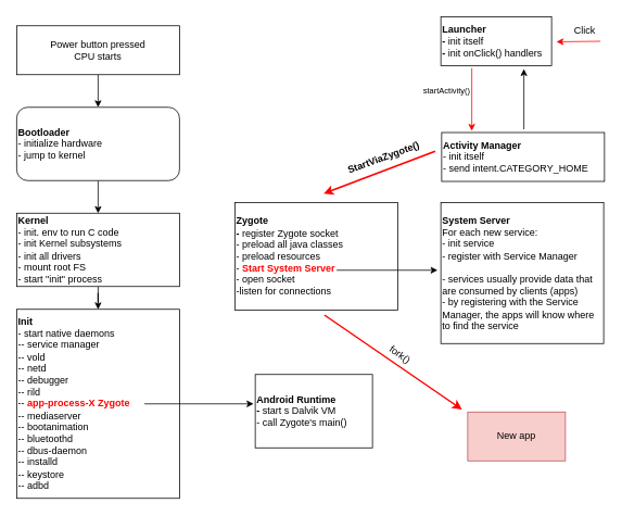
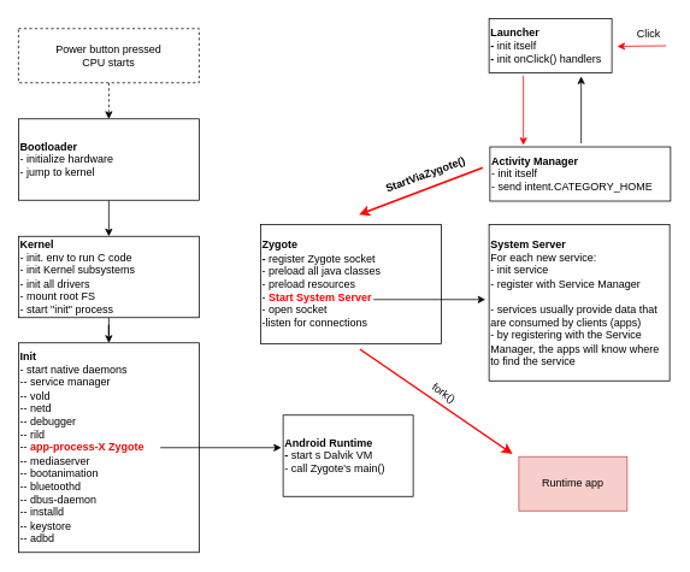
  <mxCell id="0" />
  <mxCell id="1" parent="0" />
  <mxCell id="2" value="" style="edgeStyle=orthogonalEdgeStyle;rounded=0;orthogonalLoop=1;jettySize=auto;html=1;" edge="1" parent="1" source="3" target="6"><mxGeometry relative="1" as="geometry" /></mxCell>
  <mxCell id="3" value="&lt;b&gt;Kernel&lt;/b&gt;&lt;br&gt;- init. env to run C code&lt;br&gt;- init Kernel subsystems&lt;br&gt;- init all drivers&lt;br&gt;- mount root FS&lt;br&gt;- start &quot;init&quot; process" style="rounded=0;whiteSpace=wrap;html=1;align=left;" vertex="1" parent="1"><mxGeometry x="20" y="261" width="200" height="90" as="geometry" /></mxCell>
  <mxCell id="4" value="" style="edgeStyle=orthogonalEdgeStyle;rounded=0;orthogonalLoop=1;jettySize=auto;html=1;" edge="1" parent="1" source="5" target="3"><mxGeometry relative="1" as="geometry" /></mxCell>
- <mxCell id="5" value="&lt;b&gt;Bootloader&lt;/b&gt;&lt;br&gt;- initialize hardware&lt;br&gt;- jump to kernel" style="whiteSpace=wrap;html=1;align=left;rounded=1;" vertex="1" parent="1"><mxGeometry x="20" y="131" width="200" height="90" as="geometry" /></mxCell>
+ <mxCell id="5" value="&lt;b&gt;Bootloader&lt;/b&gt;&lt;br&gt;- initialize hardware&lt;br&gt;- jump to kernel" style="rounded=0;whiteSpace=wrap;html=1;align=left;" vertex="1" parent="1"><mxGeometry x="20" y="131" width="200" height="90" as="geometry" /></mxCell>
  <mxCell id="6" value="&lt;b&gt;Init&lt;/b&gt;&lt;br&gt;- start native daemons&lt;br&gt;-- service manager&lt;br&gt;-- vold&lt;br&gt;-- netd&lt;br&gt;-- debugger&lt;br&gt;-- rild&amp;nbsp;&lt;br&gt;-- &lt;b&gt;&lt;font color=&quot;#ff0000&quot;&gt;app-process-X Zygote&lt;/font&gt;&lt;/b&gt;&lt;br&gt;-- mediaserver&lt;br&gt;-- bootanimation&lt;br&gt;-- bluetoothd&lt;br&gt;-- dbus-daemon&lt;br&gt;-- installd&lt;br&gt;-- keystore&lt;br&gt;-- adbd" style="rounded=0;whiteSpace=wrap;html=1;align=left;" vertex="1" parent="1"><mxGeometry x="20" y="379" width="200" height="232" as="geometry" /></mxCell>
- <mxCell id="7" value="" style="edgeStyle=orthogonalEdgeStyle;rounded=0;orthogonalLoop=1;jettySize=auto;html=1;" edge="1" parent="1" source="8" target="5"><mxGeometry relative="1" as="geometry" /></mxCell>
- <mxCell id="8" value="Power button pressed&lt;br&gt;CPU starts" style="rounded=0;whiteSpace=wrap;html=1;" vertex="1" parent="1"><mxGeometry x="20" y="31" width="200" height="60" as="geometry" /></mxCell>
+ <mxCell id="7" value="" style="edgeStyle=orthogonalEdgeStyle;rounded=0;orthogonalLoop=1;jettySize=auto;html=1;dashed=1;" edge="1" parent="1" source="8" target="5"><mxGeometry relative="1" as="geometry" /></mxCell>
+ <mxCell id="8" value="Power button pressed&lt;br&gt;CPU starts" style="rounded=0;whiteSpace=wrap;html=1;dashed=1;" vertex="1" parent="1"><mxGeometry x="20" y="31" width="200" height="60" as="geometry" /></mxCell>
  <mxCell id="9" value="" style="endArrow=classic;html=1;" edge="1" parent="1"><mxGeometry width="50" height="50" relative="1" as="geometry"><mxPoint x="177" y="495" as="sourcePoint" /><mxPoint x="311" y="495" as="targetPoint" /></mxGeometry></mxCell>
  <mxCell id="10" value="&lt;b&gt;Android Runtime&lt;br&gt;- &lt;/b&gt;start s Dalvik VM&lt;br&gt;- call Zygote's main()" style="rounded=0;whiteSpace=wrap;html=1;align=left;" vertex="1" parent="1"><mxGeometry x="313" y="459" width="144" height="90" as="geometry" /></mxCell>
  <mxCell id="11" value="&lt;b&gt;Zygote&lt;br&gt;-&lt;/b&gt;&amp;nbsp;register Zygote socket&lt;br&gt;- preload all java classes&lt;br&gt;- preload resources&lt;br&gt;- &lt;font color=&quot;#ff0000&quot;&gt;&lt;b&gt;Start System Server&lt;/b&gt;&lt;/font&gt;&lt;br&gt;- open socket&lt;br&gt;-listen for connections" style="rounded=0;whiteSpace=wrap;html=1;align=left;" vertex="1" parent="1"><mxGeometry x="288" y="248" width="200" height="132" as="geometry" /></mxCell>
  <mxCell id="12" value="&lt;b&gt;System Server&lt;br&gt;&lt;/b&gt;For each new service:&lt;br&gt;- init service&lt;br&gt;- register with Service Manager&lt;br&gt;&lt;br&gt;- services usually provide data that are consumed by clients (apps)&lt;br&gt;- by registering with the Service Manager, the apps will know where to find the service" style="rounded=0;whiteSpace=wrap;html=1;align=left;" vertex="1" parent="1"><mxGeometry x="541" y="248" width="200" height="173" as="geometry" /></mxCell>
  <mxCell id="13" value="&lt;b&gt;Activity Manager&lt;/b&gt;&lt;br&gt;- init itself&lt;br&gt;- send intent.CATEGORY_HOME" style="rounded=0;whiteSpace=wrap;html=1;align=left;" vertex="1" parent="1"><mxGeometry x="542" y="162" width="200" height="60" as="geometry" /></mxCell>
  <mxCell id="14" value="&lt;b&gt;Launcher&lt;br&gt;- &lt;/b&gt;init itself&lt;br&gt;&lt;b&gt;- &lt;/b&gt;init onClick() handlers&lt;b&gt;&amp;nbsp;&lt;/b&gt;&lt;span style=&quot;color: rgba(0 , 0 , 0 , 0) ; font-family: monospace ; font-size: 0px&quot;&gt;%3CmxGraphModel%3E%3Croot%3E%3CmxCell%20id%3D%220%22%2F%3E%3CmxCell%20id%3D%221%22%20parent%3D%220%22%2F%3E%3CmxCell%20id%3D%222%22%20value%3D%22%26lt%3Bb%26gt%3BActivity%20Manager%26lt%3B%2Fb%26gt%3B%26lt%3Bbr%26gt%3B-%20init%20itself%26lt%3Bbr%26gt%3B-%20send%20intent.CATEGORY_HOME%22%20style%3D%22rounded%3D0%3BwhiteSpace%3Dwrap%3Bhtml%3D1%3Balign%3Dleft%3B%22%20vertex%3D%221%22%20parent%3D%221%22%3E%3CmxGeometry%20x%3D%22590%22%20y%3D%22190%22%20width%3D%22205%22%20height%3D%2260%22%20as%3D%22geometry%22%2F%3E%3C%2FmxCell%3E%3C%2Froot%3E%3C%2FmxGraphModel%3E&lt;/span&gt;&lt;i&gt;&lt;br&gt;&lt;/i&gt;" style="rounded=0;whiteSpace=wrap;html=1;align=left;" vertex="1" parent="1"><mxGeometry x="541" y="20" width="136" height="60" as="geometry" /></mxCell>
  <mxCell id="15" value="" style="endArrow=classic;html=1;" edge="1" parent="1"><mxGeometry width="50" height="50" relative="1" as="geometry"><mxPoint x="413" y="331" as="sourcePoint" /><mxPoint x="537" y="331" as="targetPoint" /></mxGeometry></mxCell>
  <mxCell id="16" value="" style="endArrow=classic;html=1;fillColor=#f8cecc;strokeColor=#FF0000;strokeWidth=2;" edge="1" parent="1"><mxGeometry width="50" height="50" relative="1" as="geometry"><mxPoint x="534" y="185" as="sourcePoint" /><mxPoint x="397" y="237" as="targetPoint" /></mxGeometry></mxCell>
  <mxCell id="17" value="&lt;b&gt;StartViaZygote()&lt;/b&gt;" style="text;html=1;strokeColor=none;fillColor=none;align=center;verticalAlign=middle;whiteSpace=wrap;rounded=0;rotation=-20;" vertex="1" parent="1"><mxGeometry x="424" y="183" width="94" height="20" as="geometry" /></mxCell>
- <mxCell id="18" value="&lt;font style=&quot;font-size: 10px&quot;&gt;startActivity()&lt;/font&gt;" style="text;html=1;strokeColor=none;fillColor=none;align=center;verticalAlign=middle;whiteSpace=wrap;rounded=0;" vertex="1" parent="1"><mxGeometry x="524" y="103" width="49" height="13" as="geometry" /></mxCell>
  <mxCell id="19" value="" style="endArrow=classic;html=1;strokeWidth=1;strokeColor=#FF0000;" edge="1" parent="1"><mxGeometry width="50" height="50" relative="1" as="geometry"><mxPoint x="579" y="83" as="sourcePoint" /><mxPoint x="579" y="160" as="targetPoint" /></mxGeometry></mxCell>
  <mxCell id="20" value="" style="endArrow=classic;html=1;strokeWidth=1;" edge="1" parent="1"><mxGeometry width="50" height="50" relative="1" as="geometry"><mxPoint x="643" y="158" as="sourcePoint" /><mxPoint x="643" y="84" as="targetPoint" /></mxGeometry></mxCell>
  <mxCell id="21" value="" style="endArrow=classic;html=1;strokeWidth=1;strokeColor=#FF0000;" edge="1" parent="1"><mxGeometry width="50" height="50" relative="1" as="geometry"><mxPoint x="737" y="50" as="sourcePoint" /><mxPoint x="683" y="50.649" as="targetPoint" /></mxGeometry></mxCell>
  <mxCell id="22" value="Click" style="text;html=1;strokeColor=none;fillColor=none;align=center;verticalAlign=middle;whiteSpace=wrap;rounded=0;" vertex="1" parent="1"><mxGeometry x="698" y="27" width="40" height="20" as="geometry" /></mxCell>
- <mxCell id="23" value="New app" style="rounded=0;whiteSpace=wrap;html=1;fillColor=#f8cecc;strokeColor=#b85450;" vertex="1" parent="1"><mxGeometry x="574" y="505" width="120" height="60" as="geometry" /></mxCell>
+ <mxCell id="23" value="Runtime app" style="rounded=0;whiteSpace=wrap;html=1;fillColor=#f8cecc;strokeColor=#b85450;" vertex="1" parent="1"><mxGeometry x="574" y="505" width="120" height="60" as="geometry" /></mxCell>
  <mxCell id="24" value="" style="endArrow=classic;html=1;strokeColor=#FF0000;strokeWidth=2;" edge="1" parent="1"><mxGeometry width="50" height="50" relative="1" as="geometry"><mxPoint x="398" y="386" as="sourcePoint" /><mxPoint x="567" y="502" as="targetPoint" /></mxGeometry></mxCell>
  <mxCell id="25" value="fork()" style="text;html=1;strokeColor=none;fillColor=none;align=center;verticalAlign=middle;whiteSpace=wrap;rounded=0;rotation=35;" vertex="1" parent="1"><mxGeometry x="471" y="425" width="40" height="20" as="geometry" /></mxCell>
